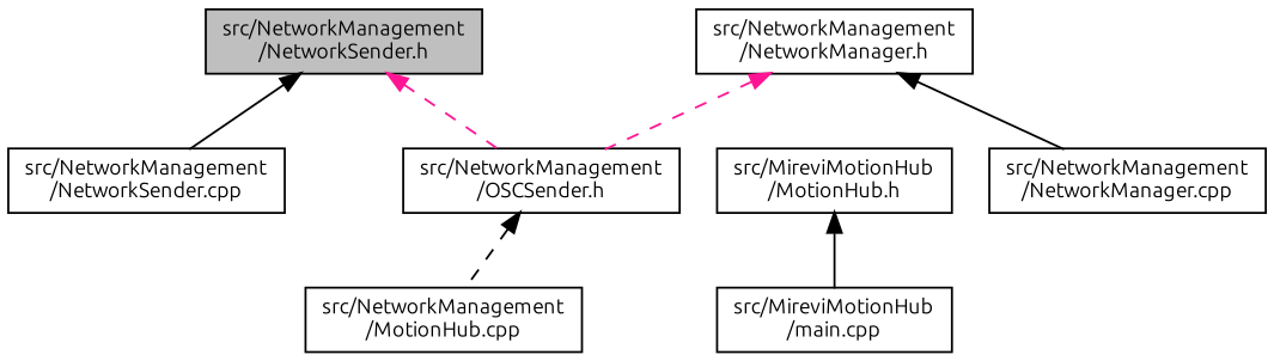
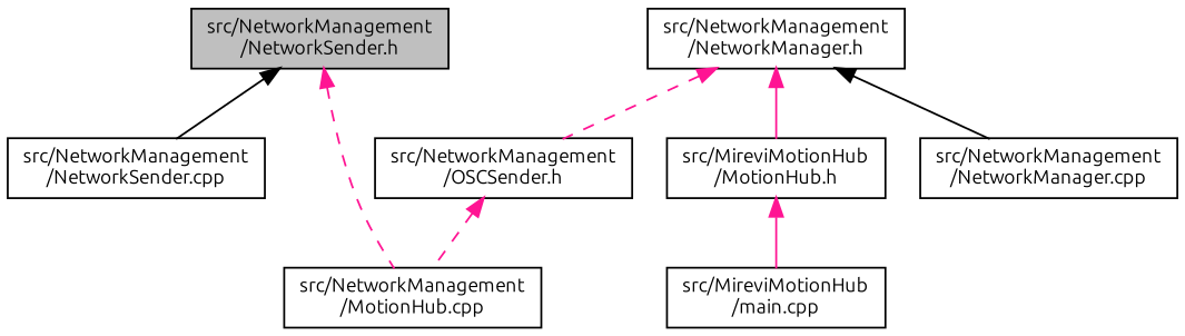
  digraph {
    fontname=Ubuntu
    node [color=black fillcolor=white fontname=Ubuntu fontsize=10 shape=record style=filled]
    edge [color=black dir=back fontname=Ubuntu fontsize=10 labelfontname=Helvetica labelfontsize=10 style=solid]
    n1 [fillcolor=grey75 fontcolor=black height=0.2 label="src/NetworkManagement\l/NetworkSender.h" width=0.4]
    n2 [height=0.2 label="src/NetworkManagement\l/OSCSender.h" width=0.4]
    n3 [height=0.2 label="src/NetworkManagement\l/NetworkSender.cpp" width=0.4]
    n4 [height=0.2 label="src/NetworkManagement\l/MotionHub.cpp" width=0.4]
    n5 [height=0.2 label="src/NetworkManagement\l/NetworkManager.h" width=0.4]
    n6 [height=0.2 label="src/MireviMotionHub\l/MotionHub.h" width=0.4]
    n7 [height=0.2 label="src/NetworkManagement\l/NetworkManager.cpp" width=0.4]
    n8 [height=0.2 label="src/MireviMotionHub\l/main.cpp" width=0.4]
-   n1 -> n2 [color=deeppink style=dashed]
+   n1 -> n4 [color=deeppink style=dashed]
    n1 -> n3
-   n2 -> n4 [style=dashed]
+   n2 -> n4 [color=deeppink style=dashed]
    n5 -> n2 [color=deeppink style=dashed]
+   n5 -> n6 [color=deeppink]
    n5 -> n7
-   n6 -> n8
+   n6 -> n8 [color=deeppink]
  }
